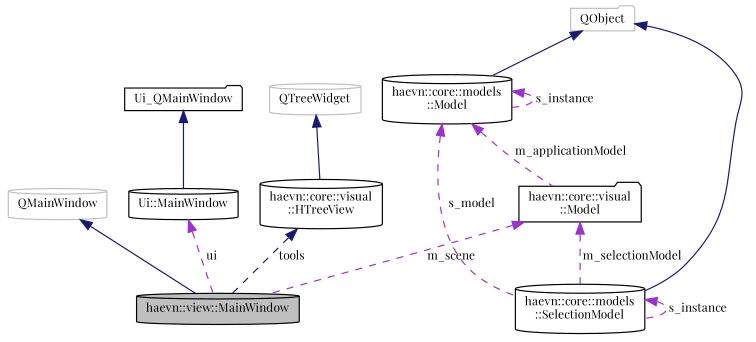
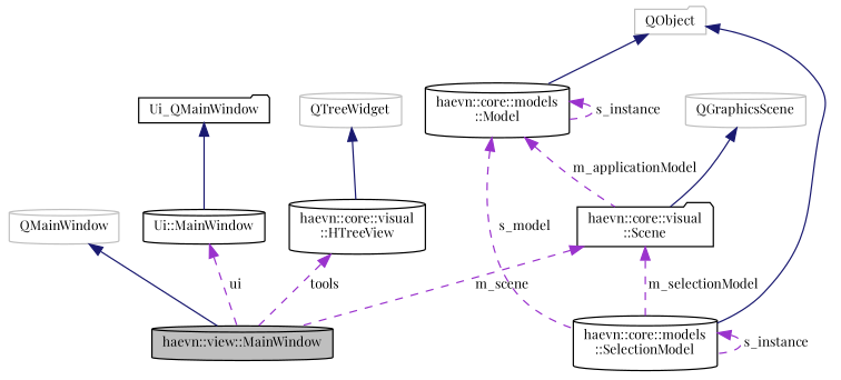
  digraph {
    fontname="Playfair Display"
    rankdir=TB
    node [color=black fillcolor=white fontname="Playfair Display" fontsize=10 shape=cylinder style=filled]
    edge [color=darkorchid3 dir=back fontname="Playfair Display" fontsize=10 labelfontname=Helvetica labelfontsize=10 style=dashed]
    n1 [fillcolor=grey75 fontcolor=black height=0.2 label="haevn::view::MainWindow" width=0.4]
    n2 [color=grey75 height=0.2 label=QMainWindow width=0.4]
    n3 [height=0.2 label="Ui::MainWindow" width=0.4]
    n4 [height=0.2 label=Ui_QMainWindow shape=folder width=0.4]
    n5 [height=0.2 label="haevn::core::visual\l::HTreeView" width=0.4]
    n6 [color=grey75 height=0.2 label=QTreeWidget width=0.4]
-   n7 [height=0.2 label="haevn::core::visual\l::Model" shape=folder width=0.4]
+   n7 [height=0.2 label="haevn::core::visual\l::Scene" shape=folder width=0.4]
    n8 [height=0.2 label="haevn::core::models\l::SelectionModel" width=0.4]
+   n9 [color=grey75 height=0.2 label=QGraphicsScene width=0.4]
    n10 [color=grey75 height=0.2 label=QObject shape=folder width=0.4]
    n11 [height=0.2 label="haevn::core::models\l::Model" width=0.4]
    n2 -> n1 [color=midnightblue style=solid]
    n3 -> n1 [label=" ui"]
    n4 -> n3 [color=midnightblue style=solid]
-   n5 -> n1 [color=midnightblue label=" tools"]
+   n5 -> n1 [label=" tools"]
    n6 -> n5 [color=midnightblue style=solid]
    n7 -> n1 [label=" m_scene"]
    n7 -> n8 [label=" m_selectionModel"]
    n8 -> n8 [label=" s_instance"]
+   n9 -> n7 [color=midnightblue style=solid]
    n10 -> n8 [color=midnightblue style=solid]
    n10 -> n11 [color=midnightblue style=solid]
    n11 -> n7 [label=" m_applicationModel"]
    n11 -> n8 [label=" s_model"]
    n11 -> n11 [label=" s_instance"]
  }
